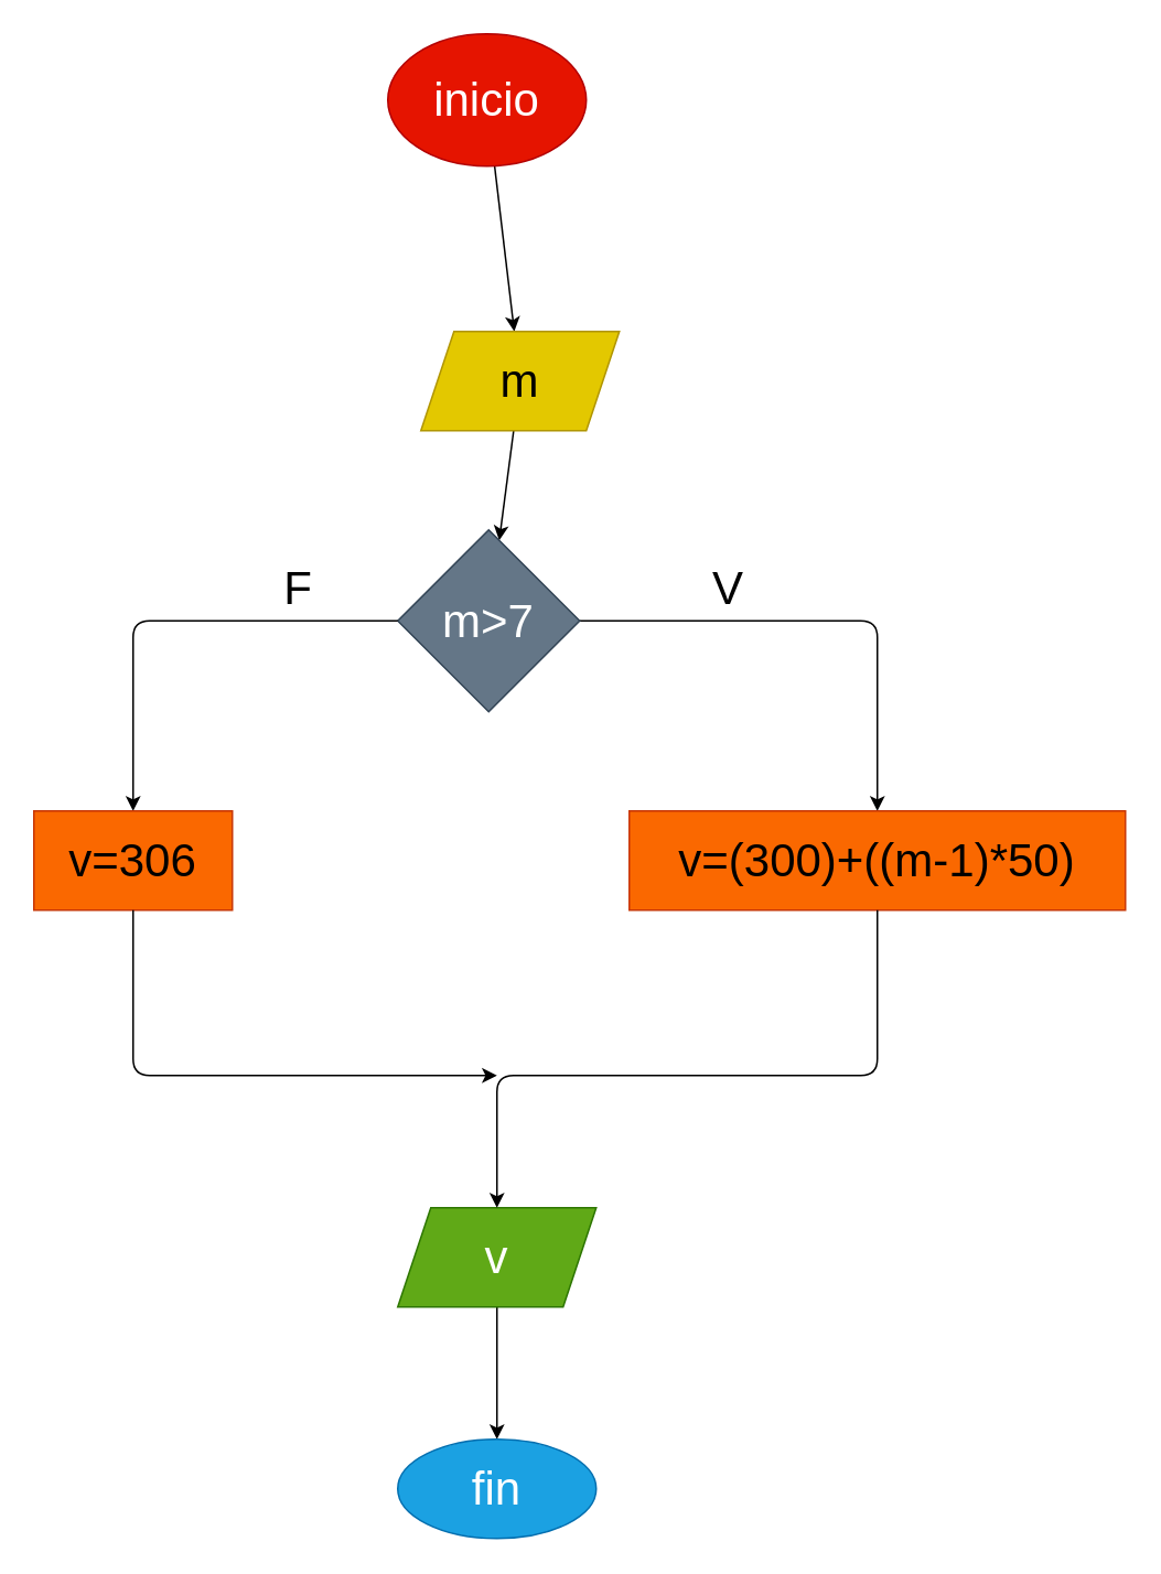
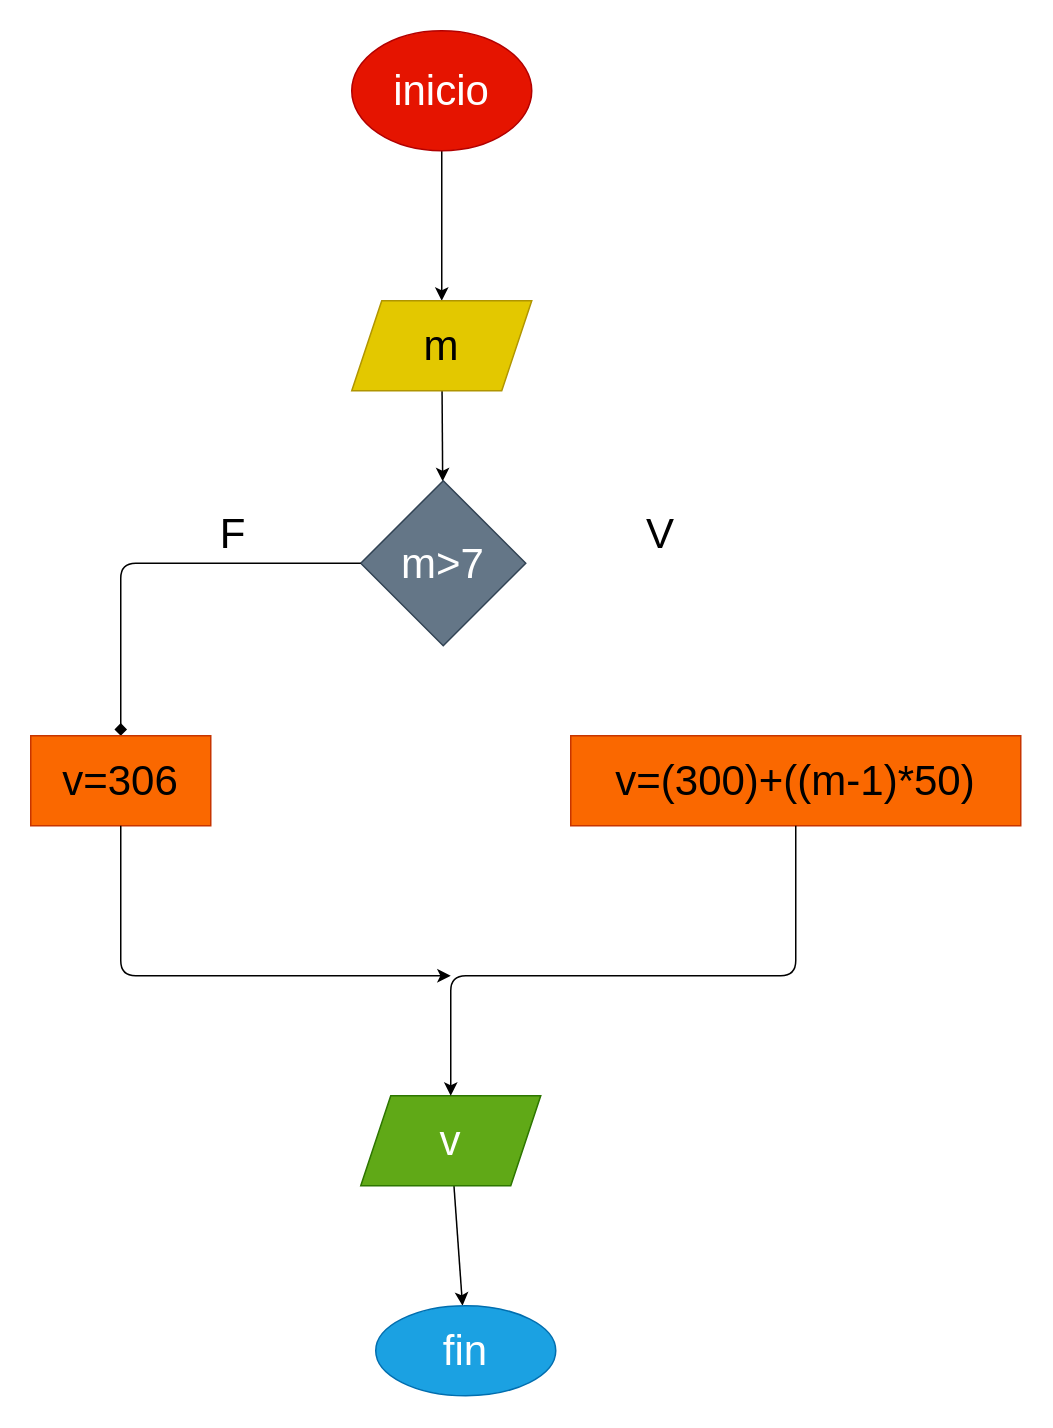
  <mxCell id="0" />
  <mxCell id="1" parent="0" />
  <mxCell id="2" value="" style="edgeStyle=none;html=1;fontSize=28;" parent="1" source="3" target="5" edge="1"><mxGeometry relative="1" as="geometry" /></mxCell>
  <mxCell id="3" value="inicio" style="ellipse;whiteSpace=wrap;html=1;fontSize=28;fillColor=#e51400;fontColor=#ffffff;strokeColor=#B20000;" parent="1" vertex="1"><mxGeometry x="234" y="20" width="120" height="80" as="geometry" /></mxCell>
  <mxCell id="4" value="" style="edgeStyle=none;html=1;fontSize=28;" parent="1" source="5" target="7" edge="1"><mxGeometry relative="1" as="geometry" /></mxCell>
- <mxCell id="5" value="m" style="shape=parallelogram;perimeter=parallelogramPerimeter;whiteSpace=wrap;html=1;fixedSize=1;fontSize=28;fillColor=#e3c800;fontColor=#000000;strokeColor=#B09500;" parent="1" vertex="1"><mxGeometry x="254" y="200" width="120" height="60" as="geometry" /></mxCell>
- <mxCell id="6" style="edgeStyle=none;html=1;exitX=1;exitY=0.5;exitDx=0;exitDy=0;fontSize=28;entryX=0.5;entryY=0;entryDx=0;entryDy=0;" parent="1" source="7" edge="1" target="10"><mxGeometry relative="1" as="geometry"><mxPoint x="530" y="490" as="targetPoint" /><Array as="points"><mxPoint x="530" y="375" /></Array></mxGeometry></mxCell>
+ <mxCell id="5" value="m" style="shape=parallelogram;perimeter=parallelogramPerimeter;whiteSpace=wrap;html=1;fixedSize=1;fontSize=28;fillColor=#e3c800;fontColor=#000000;strokeColor=#B09500;" parent="1" vertex="1"><mxGeometry x="234" y="200" width="120" height="60" as="geometry" /></mxCell>
  <mxCell id="7" value="m&amp;gt;7" style="rhombus;whiteSpace=wrap;html=1;fontSize=28;fillColor=#647687;fontColor=#ffffff;strokeColor=#314354;" parent="1" vertex="1"><mxGeometry x="240" y="320" width="110" height="110" as="geometry" /></mxCell>
- <mxCell id="8" style="edgeStyle=none;html=1;fontSize=28;entryX=0.5;entryY=0;entryDx=0;entryDy=0;" edge="1" parent="1" source="7" target="9"><mxGeometry relative="1" as="geometry"><mxPoint x="80" y="485" as="targetPoint" /><Array as="points"><mxPoint x="80" y="375" /></Array><mxPoint x="-70" y="390" as="sourcePoint" /></mxGeometry></mxCell>
+ <mxCell id="8" style="edgeStyle=none;html=1;fontSize=28;entryX=0.5;entryY=0;entryDx=0;entryDy=0;endArrow=diamond;" edge="1" parent="1" source="7" target="9"><mxGeometry relative="1" as="geometry"><mxPoint x="80" y="485" as="targetPoint" /><Array as="points"><mxPoint x="80" y="375" /></Array><mxPoint x="-70" y="390" as="sourcePoint" /></mxGeometry></mxCell>
  <mxCell id="9" value="v=306" style="rounded=0;whiteSpace=wrap;html=1;fontSize=28;fillColor=#fa6800;fontColor=#000000;strokeColor=#C73500;" vertex="1" parent="1"><mxGeometry x="20" y="490" width="120" height="60" as="geometry" /></mxCell>
  <mxCell id="10" value="v=(300)+((m-1)*50)" style="rounded=0;whiteSpace=wrap;html=1;fontSize=28;fillColor=#fa6800;fontColor=#000000;strokeColor=#C73500;" vertex="1" parent="1"><mxGeometry x="380" y="490" width="300" height="60" as="geometry" /></mxCell>
  <mxCell id="11" value="" style="edgeStyle=none;html=1;fontSize=28;" edge="1" parent="1" source="12" target="15"><mxGeometry relative="1" as="geometry" /></mxCell>
  <mxCell id="12" value="v" style="shape=parallelogram;perimeter=parallelogramPerimeter;whiteSpace=wrap;html=1;fixedSize=1;fontSize=28;fillColor=#60a917;strokeColor=#2D7600;fontColor=#ffffff;" vertex="1" parent="1"><mxGeometry x="240" y="730" width="120" height="60" as="geometry" /></mxCell>
  <mxCell id="13" style="edgeStyle=none;html=1;fontSize=28;exitX=0.5;exitY=1;exitDx=0;exitDy=0;" edge="1" parent="1" source="9"><mxGeometry relative="1" as="geometry"><mxPoint x="300" y="650" as="targetPoint" /><Array as="points"><mxPoint x="80" y="600" /><mxPoint x="80" y="650" /></Array><mxPoint x="160" y="595" as="sourcePoint" /></mxGeometry></mxCell>
  <mxCell id="14" style="edgeStyle=none;html=1;fontSize=28;exitX=0.5;exitY=1;exitDx=0;exitDy=0;entryX=0.5;entryY=0;entryDx=0;entryDy=0;" edge="1" parent="1" target="12"><mxGeometry relative="1" as="geometry"><mxPoint x="270" y="650" as="targetPoint" /><Array as="points"><mxPoint x="530" y="600" /><mxPoint x="530" y="650" /><mxPoint x="300" y="650" /></Array><mxPoint x="530" y="550" as="sourcePoint" /></mxGeometry></mxCell>
- <mxCell id="15" value="fin" style="ellipse;whiteSpace=wrap;html=1;fontSize=28;fillColor=#1ba1e2;fontColor=#ffffff;strokeColor=#006EAF;" vertex="1" parent="1"><mxGeometry x="240" y="870" width="120" height="60" as="geometry" /></mxCell>
+ <mxCell id="15" value="fin" style="ellipse;whiteSpace=wrap;html=1;fontSize=28;fillColor=#1ba1e2;fontColor=#ffffff;strokeColor=#006EAF;" vertex="1" parent="1"><mxGeometry x="250" y="870" width="120" height="60" as="geometry" /></mxCell>
  <mxCell id="16" value="V" style="text;html=1;strokeColor=none;fillColor=none;align=center;verticalAlign=middle;whiteSpace=wrap;rounded=0;fontSize=28;" vertex="1" parent="1"><mxGeometry x="410" y="340" width="60" height="30" as="geometry" /></mxCell>
- <mxCell id="17" value="F" style="text;html=1;strokeColor=none;fillColor=none;align=center;verticalAlign=middle;whiteSpace=wrap;rounded=0;fontSize=28;" vertex="1" parent="1"><mxGeometry x="150" y="340" width="60" height="30" as="geometry" /></mxCell>
+ <mxCell id="17" value="F" style="text;html=1;strokeColor=none;fillColor=none;align=center;verticalAlign=middle;whiteSpace=wrap;rounded=0;fontSize=28;" vertex="1" parent="1"><mxGeometry x="125" y="340" width="60" height="30" as="geometry" /></mxCell>
